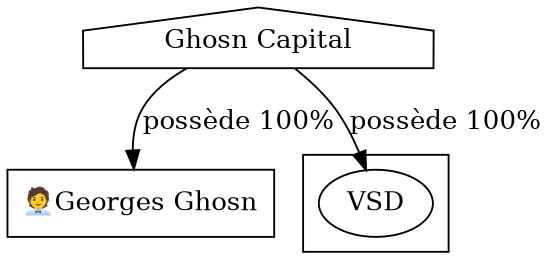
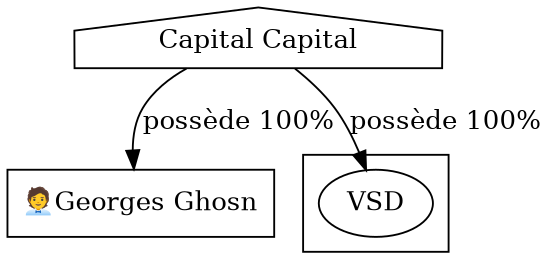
  digraph {
    rankdir=TB
    n1 [label="🧑‍💼Georges Ghosn" shape=box]
    n2 [label=VSD]
-   n3 [label="Ghosn Capital" shape=house]
+   n3 [label="Capital Capital" shape=house]
    subgraph sub_1 {
      n1
    }
    subgraph cluster_2 {
      n2
    }
    n3 -> n1 [label="possède 100%"]
    n3 -> n2 [label="possède 100%"]
  }
